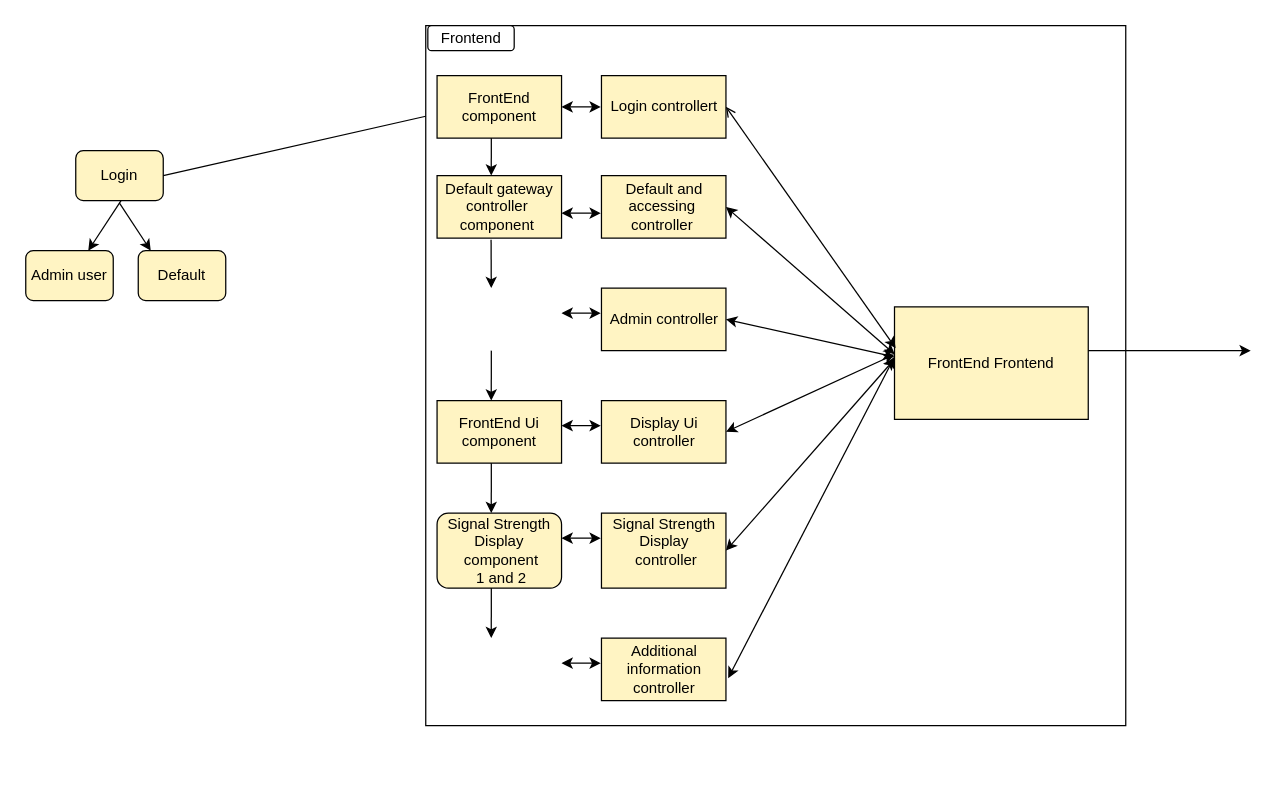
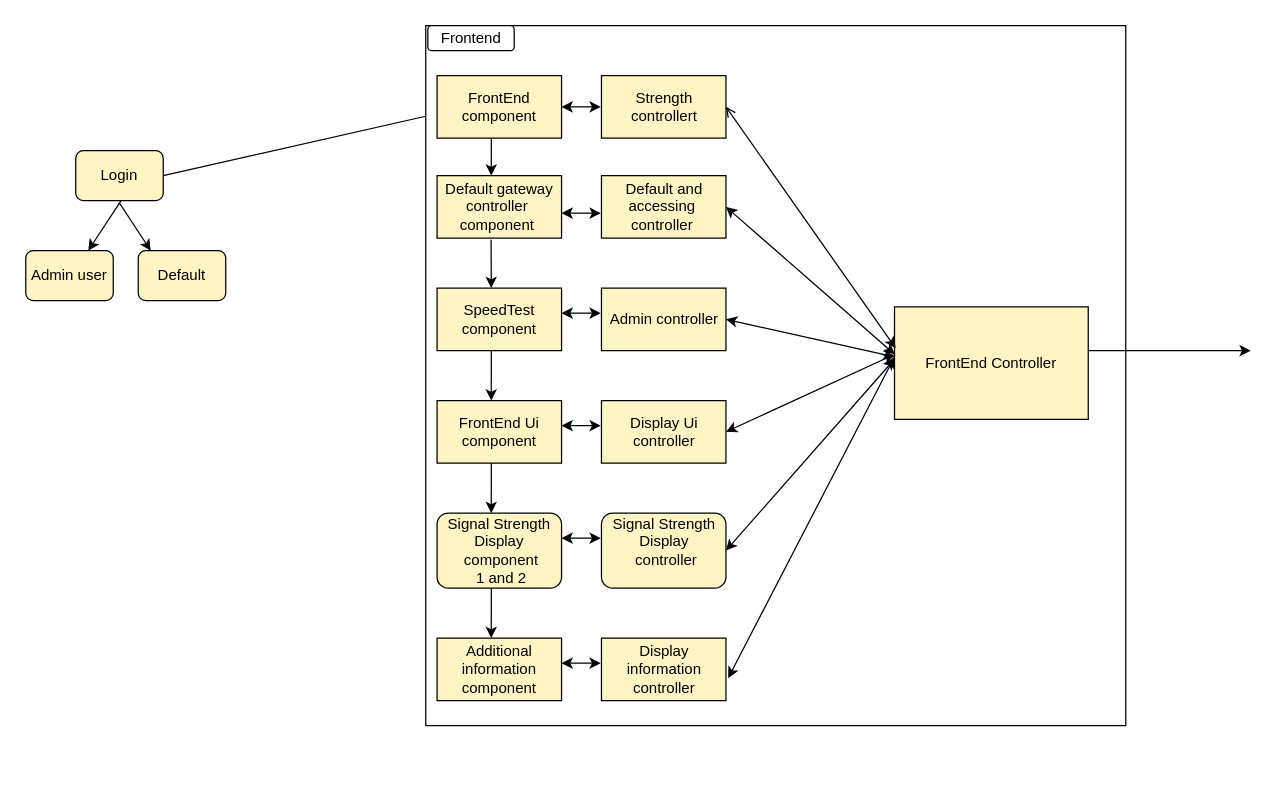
  <mxCell id="0" />
  <mxCell id="1" parent="0" />
  <mxCell id="2" value="" style="group" vertex="1" connectable="0" parent="1"><mxGeometry x="20" y="20" width="881.67" height="590" as="geometry" /></mxCell>
  <mxCell id="3" value="" style="group" vertex="1" connectable="0" parent="2"><mxGeometry y="100" width="160" height="120" as="geometry" /></mxCell>
  <mxCell id="4" value="Login" style="rounded=1;whiteSpace=wrap;html=1;fillColor=#FFF4C3;gradientColor=none;" vertex="1" parent="3"><mxGeometry x="40" width="70" height="40" as="geometry" /></mxCell>
  <mxCell id="5" value="" style="endArrow=classic;html=1;" edge="1" parent="3"><mxGeometry width="50" height="50" relative="1" as="geometry"><mxPoint x="75" y="42" as="sourcePoint" /><mxPoint x="100" y="80" as="targetPoint" /></mxGeometry></mxCell>
  <mxCell id="6" value="" style="endArrow=classic;html=1;exitX=0.75;exitY=1;exitDx=0;exitDy=0;" edge="1" parent="3"><mxGeometry width="50" height="50" relative="1" as="geometry"><mxPoint x="76.25" y="40.0" as="sourcePoint" /><mxPoint x="50" y="80" as="targetPoint" /></mxGeometry></mxCell>
  <mxCell id="7" value="Admin user" style="rounded=1;whiteSpace=wrap;html=1;fillColor=#FFF4C3;gradientColor=none;" vertex="1" parent="3"><mxGeometry y="80" width="70" height="40" as="geometry" /></mxCell>
  <mxCell id="8" value="Default" style="rounded=1;whiteSpace=wrap;html=1;fillColor=#FFF4C3;gradientColor=none;" vertex="1" parent="3"><mxGeometry x="90" y="80" width="70" height="40" as="geometry" /></mxCell>
  <mxCell id="9" value="" style="endArrow=none;html=1;entryX=-0.002;entryY=0.61;entryDx=0;entryDy=0;entryPerimeter=0;" edge="1" parent="3" target="13"><mxGeometry width="50" height="50" relative="1" as="geometry"><mxPoint x="110" y="20" as="sourcePoint" /><mxPoint x="160" y="-30" as="targetPoint" /></mxGeometry></mxCell>
  <mxCell id="10" value="" style="group;" vertex="1" connectable="0" parent="2"><mxGeometry x="130" width="751.67" height="590" as="geometry" /></mxCell>
  <mxCell id="11" value="" style="whiteSpace=wrap;html=1;aspect=fixed;gradientColor=none;fillColor=#FFFFFF;" vertex="1" parent="10"><mxGeometry x="190" width="560" height="560" as="geometry" /></mxCell>
  <mxCell id="12" value="" style="group" vertex="1" connectable="0" parent="10"><mxGeometry x="190" width="108.64" height="540" as="geometry" /></mxCell>
  <mxCell id="13" value="FrontEnd component" style="rounded=0;whiteSpace=wrap;html=1;fillColor=#FFF4C3;gradientColor=none;" vertex="1" parent="12"><mxGeometry x="9.053" y="40" width="99.587" height="50" as="geometry" /></mxCell>
  <mxCell id="14" value="Default gateway controller&amp;nbsp;&lt;br&gt;component&amp;nbsp;" style="rounded=0;whiteSpace=wrap;html=1;fillColor=#FFF4C3;gradientColor=none;" vertex="1" parent="12"><mxGeometry x="9.053" y="120" width="99.587" height="50" as="geometry" /></mxCell>
+ <mxCell id="15" value="SpeedTest component" style="rounded=0;whiteSpace=wrap;html=1;fillColor=#FFF4C3;gradientColor=none;" vertex="1" parent="12"><mxGeometry x="9.053" y="210" width="99.587" height="50" as="geometry" /></mxCell>
  <mxCell id="16" value="FrontEnd Ui component" style="rounded=0;whiteSpace=wrap;html=1;fillColor=#FFF4C3;gradientColor=none;" vertex="1" parent="12"><mxGeometry x="9.053" y="300" width="99.587" height="50" as="geometry" /></mxCell>
  <mxCell id="17" value="Signal Strength Display&lt;br&gt;&amp;nbsp;component&lt;br&gt;&amp;nbsp;1 and 2" style="whiteSpace=wrap;html=1;fillColor=#FFF4C3;gradientColor=none;rounded=1;" vertex="1" parent="12"><mxGeometry x="9.053" y="390" width="99.587" height="60" as="geometry" /></mxCell>
+ <mxCell id="18" value="Additional information&lt;br&gt;component" style="rounded=0;whiteSpace=wrap;html=1;fillColor=#FFF4C3;gradientColor=none;" vertex="1" parent="12"><mxGeometry x="9.053" y="490" width="99.587" height="50" as="geometry" /></mxCell>
  <mxCell id="19" value="" style="endArrow=classic;html=1;" edge="1" parent="12"><mxGeometry width="50" height="50" relative="1" as="geometry"><mxPoint x="52.458" y="90" as="sourcePoint" /><mxPoint x="52.413" y="120" as="targetPoint" /></mxGeometry></mxCell>
  <mxCell id="20" value="" style="endArrow=classic;html=1;exitX=0.434;exitY=1.027;exitDx=0;exitDy=0;exitPerimeter=0;" edge="1" parent="12" source="14"><mxGeometry width="50" height="50" relative="1" as="geometry"><mxPoint x="52.458" y="180" as="sourcePoint" /><mxPoint x="52.413" y="210" as="targetPoint" /></mxGeometry></mxCell>
  <mxCell id="21" value="" style="endArrow=classic;html=1;" edge="1" parent="12"><mxGeometry width="50" height="50" relative="1" as="geometry"><mxPoint x="52.458" y="260" as="sourcePoint" /><mxPoint x="52.414" y="300" as="targetPoint" /></mxGeometry></mxCell>
  <mxCell id="22" value="" style="endArrow=classic;html=1;" edge="1" parent="12"><mxGeometry width="50" height="50" relative="1" as="geometry"><mxPoint x="52.458" y="350" as="sourcePoint" /><mxPoint x="52.414" y="390" as="targetPoint" /></mxGeometry></mxCell>
  <mxCell id="23" value="" style="endArrow=classic;html=1;" edge="1" parent="12"><mxGeometry width="50" height="50" relative="1" as="geometry"><mxPoint x="52.458" y="450" as="sourcePoint" /><mxPoint x="52.414" y="490" as="targetPoint" /></mxGeometry></mxCell>
  <mxCell id="24" value="Frontend" style="rounded=1;whiteSpace=wrap;html=1;fillColor=#ffffff;" vertex="1" parent="10"><mxGeometry x="191.673" width="69.09" height="20" as="geometry" /></mxCell>
  <mxCell id="25" value="" style="endArrow=classic;startArrow=classic;html=1;entryX=1;entryY=0.5;entryDx=0;entryDy=0;" edge="1" parent="10"><mxGeometry width="50" height="50" relative="1" as="geometry"><mxPoint x="850" y="260" as="sourcePoint" /><mxPoint x="570.0" y="260" as="targetPoint" /></mxGeometry></mxCell>
  <mxCell id="26" value="" style="group" vertex="1" connectable="0" parent="10"><mxGeometry x="321.52" width="108.64" height="540" as="geometry" /></mxCell>
- <mxCell id="27" value="Login controllert" style="rounded=0;whiteSpace=wrap;html=1;fillColor=#FFF4C3;gradientColor=none;" vertex="1" parent="26"><mxGeometry x="9.053" y="40" width="99.587" height="50" as="geometry" /></mxCell>
+ <mxCell id="27" value="Strength controllert" style="rounded=0;whiteSpace=wrap;html=1;fillColor=#FFF4C3;gradientColor=none;" vertex="1" parent="26"><mxGeometry x="9.053" y="40" width="99.587" height="50" as="geometry" /></mxCell>
  <mxCell id="28" value="Default and accessing&amp;nbsp;&lt;br&gt;controller&amp;nbsp;" style="rounded=0;whiteSpace=wrap;html=1;fillColor=#FFF4C3;gradientColor=none;" vertex="1" parent="26"><mxGeometry x="9.053" y="120" width="99.587" height="50" as="geometry" /></mxCell>
  <mxCell id="29" value="Admin controller" style="rounded=0;whiteSpace=wrap;html=1;fillColor=#FFF4C3;gradientColor=none;" vertex="1" parent="26"><mxGeometry x="9.053" y="210" width="99.587" height="50" as="geometry" /></mxCell>
  <mxCell id="30" value="Display Ui &lt;br&gt;controller" style="rounded=0;whiteSpace=wrap;html=1;fillColor=#FFF4C3;gradientColor=none;" vertex="1" parent="26"><mxGeometry x="9.053" y="300" width="99.587" height="50" as="geometry" /></mxCell>
- <mxCell id="31" value="Signal Strength Display&lt;br&gt;&amp;nbsp;controller&lt;br&gt;&amp;nbsp;" style="rounded=0;whiteSpace=wrap;html=1;fillColor=#FFF4C3;gradientColor=none;" vertex="1" parent="26"><mxGeometry x="9.053" y="390" width="99.587" height="60" as="geometry" /></mxCell>
- <mxCell id="32" value="Additional information&lt;br&gt;controller" style="rounded=0;whiteSpace=wrap;html=1;fillColor=#FFF4C3;gradientColor=none;" vertex="1" parent="26"><mxGeometry x="9.053" y="490" width="99.587" height="50" as="geometry" /></mxCell>
+ <mxCell id="31" value="Signal Strength Display&lt;br&gt;&amp;nbsp;controller&lt;br&gt;&amp;nbsp;" style="whiteSpace=wrap;html=1;fillColor=#FFF4C3;gradientColor=none;rounded=1;" vertex="1" parent="26"><mxGeometry x="9.053" y="390" width="99.587" height="60" as="geometry" /></mxCell>
+ <mxCell id="32" value="Display information&lt;br&gt;controller" style="rounded=0;whiteSpace=wrap;html=1;fillColor=#FFF4C3;gradientColor=none;" vertex="1" parent="26"><mxGeometry x="9.053" y="490" width="99.587" height="50" as="geometry" /></mxCell>
  <mxCell id="33" value="" style="group" vertex="1" connectable="0" parent="10"><mxGeometry x="565" y="225" width="155" height="90" as="geometry" /></mxCell>
- <mxCell id="34" value="FrontEnd Frontend" style="rounded=0;whiteSpace=wrap;html=1;fillColor=#FFF4C3;gradientColor=none;" vertex="1" parent="33"><mxGeometry width="155" height="90" as="geometry" /></mxCell>
+ <mxCell id="34" value="FrontEnd Controller" style="rounded=0;whiteSpace=wrap;html=1;fillColor=#FFF4C3;gradientColor=none;" vertex="1" parent="33"><mxGeometry width="155" height="90" as="geometry" /></mxCell>
  <mxCell id="35" value="" style="endArrow=classic;startArrow=classic;html=1;exitX=0.006;exitY=0.367;exitDx=0;exitDy=0;exitPerimeter=0;entryX=1;entryY=0.5;entryDx=0;entryDy=0;" edge="1" parent="33" target="28"><mxGeometry width="50" height="50" relative="1" as="geometry"><mxPoint x="0.29" y="38.03" as="sourcePoint" /><mxPoint x="-117.0" y="-150" as="targetPoint" /></mxGeometry></mxCell>
  <mxCell id="36" value="" style="endArrow=classic;startArrow=classic;html=1;entryX=1;entryY=0.5;entryDx=0;entryDy=0;" edge="1" parent="33" target="29"><mxGeometry width="50" height="50" relative="1" as="geometry"><mxPoint y="40" as="sourcePoint" /><mxPoint x="-116.36" y="-80" as="targetPoint" /></mxGeometry></mxCell>
  <mxCell id="37" value="" style="endArrow=classic;startArrow=classic;html=1;entryX=1;entryY=0.5;entryDx=0;entryDy=0;" edge="1" parent="33" target="30"><mxGeometry width="50" height="50" relative="1" as="geometry"><mxPoint y="38" as="sourcePoint" /><mxPoint x="-116.36" y="20" as="targetPoint" /></mxGeometry></mxCell>
  <mxCell id="38" value="" style="endArrow=classic;startArrow=classic;html=1;exitX=0.006;exitY=0.367;exitDx=0;exitDy=0;exitPerimeter=0;entryX=1;entryY=0.5;entryDx=0;entryDy=0;" edge="1" parent="33" target="31"><mxGeometry width="50" height="50" relative="1" as="geometry"><mxPoint x="0.29" y="41.52" as="sourcePoint" /><mxPoint x="-116.36" y="108.49" as="targetPoint" /></mxGeometry></mxCell>
  <mxCell id="39" value="" style="endArrow=classic;startArrow=classic;html=1;entryX=1.018;entryY=0.64;entryDx=0;entryDy=0;entryPerimeter=0;" edge="1" parent="33" target="32"><mxGeometry width="50" height="50" relative="1" as="geometry"><mxPoint y="40" as="sourcePoint" /><mxPoint x="-116.36" y="208.48" as="targetPoint" /></mxGeometry></mxCell>
  <mxCell id="40" value="" style="endArrow=open;startArrow=classic;html=1;exitX=0.006;exitY=0.367;exitDx=0;exitDy=0;exitPerimeter=0;entryX=1;entryY=0.5;entryDx=0;entryDy=0;" edge="1" parent="10" source="34" target="27"><mxGeometry width="50" height="50" relative="1" as="geometry"><mxPoint x="600" y="255" as="sourcePoint" /><mxPoint x="650" y="205" as="targetPoint" /></mxGeometry></mxCell>
  <mxCell id="41" value="" style="endArrow=classic;startArrow=classic;html=1;exitX=1;exitY=0.5;exitDx=0;exitDy=0;" edge="1" parent="10" source="13"><mxGeometry width="50" height="50" relative="1" as="geometry"><mxPoint x="280" y="110" as="sourcePoint" /><mxPoint x="330" y="65" as="targetPoint" /></mxGeometry></mxCell>
  <mxCell id="42" value="" style="endArrow=classic;startArrow=classic;html=1;exitX=1;exitY=0.5;exitDx=0;exitDy=0;" edge="1" parent="10"><mxGeometry width="50" height="50" relative="1" as="geometry"><mxPoint x="298.64" y="150" as="sourcePoint" /><mxPoint x="330" y="150" as="targetPoint" /></mxGeometry></mxCell>
  <mxCell id="43" value="" style="endArrow=classic;startArrow=classic;html=1;" edge="1" parent="10"><mxGeometry width="50" height="50" relative="1" as="geometry"><mxPoint x="298.64" y="230" as="sourcePoint" /><mxPoint x="330" y="230" as="targetPoint" /></mxGeometry></mxCell>
  <mxCell id="44" value="" style="endArrow=classic;startArrow=classic;html=1;exitX=1;exitY=0.5;exitDx=0;exitDy=0;" edge="1" parent="10"><mxGeometry width="50" height="50" relative="1" as="geometry"><mxPoint x="298.64" y="320" as="sourcePoint" /><mxPoint x="330" y="320" as="targetPoint" /></mxGeometry></mxCell>
  <mxCell id="45" value="" style="endArrow=classic;startArrow=classic;html=1;exitX=1;exitY=0.5;exitDx=0;exitDy=0;" edge="1" parent="10"><mxGeometry width="50" height="50" relative="1" as="geometry"><mxPoint x="298.64" y="510" as="sourcePoint" /><mxPoint x="330" y="510" as="targetPoint" /></mxGeometry></mxCell>
  <mxCell id="46" value="" style="endArrow=classic;startArrow=classic;html=1;exitX=1;exitY=0.5;exitDx=0;exitDy=0;" edge="1" parent="10"><mxGeometry width="50" height="50" relative="1" as="geometry"><mxPoint x="298.64" y="410" as="sourcePoint" /><mxPoint x="330" y="410" as="targetPoint" /></mxGeometry></mxCell>
